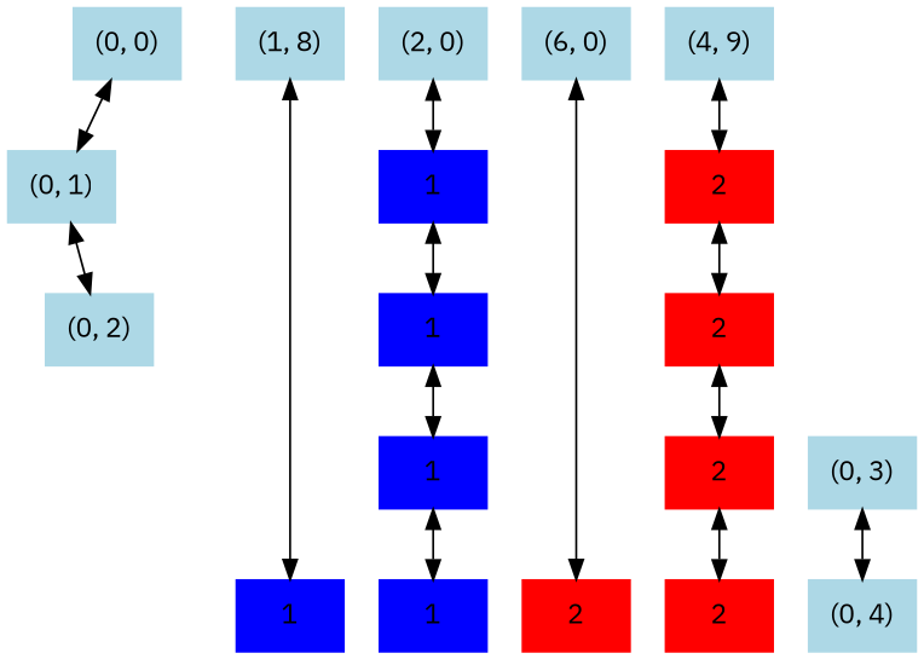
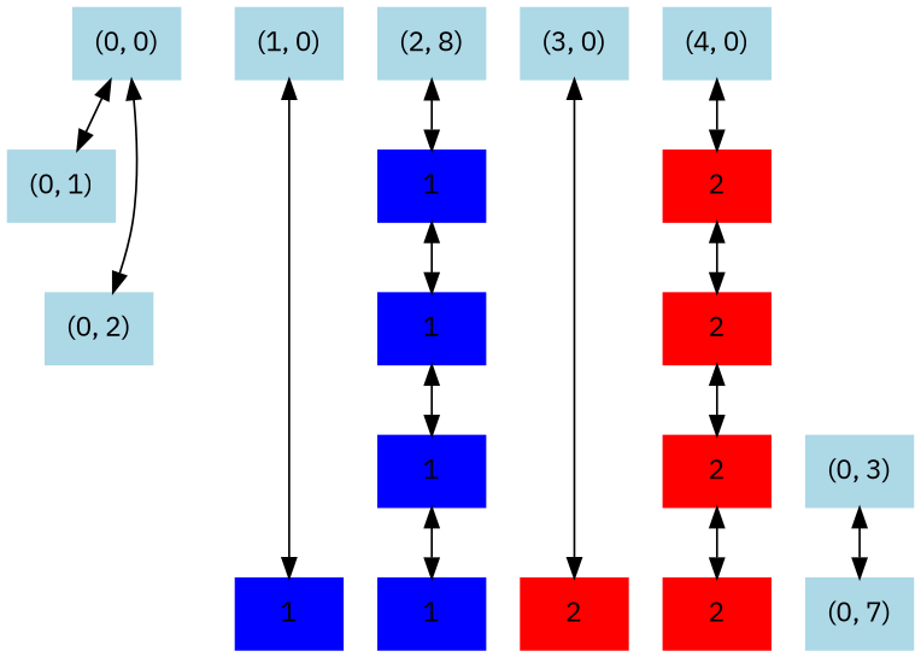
  digraph {
    fontname="IBM Plex Sans"
    node [color=lightblue fontname="IBM Plex Sans" shape=box style=filled]
    edge [dir=both fontname="IBM Plex Sans"]
    n1 [label="(0, 0)"]
-   n2 [label="(1, 8)"]
-   n3 [label="(2, 0)"]
-   n4 [label="(6, 0)"]
-   n5 [label="(4, 9)"]
+   n2 [label="(1, 0)"]
+   n3 [label="(2, 8)"]
+   n4 [label="(3, 0)"]
+   n5 [label="(4, 0)"]
    n6 [label="(0, 1)"]
    n7 [color=blue label=1]
    n8 [color=red label=2]
    n9 [label="(0, 2)"]
    n10 [color=blue label=1]
    n11 [color=red label=2]
    n12 [label="(0, 3)"]
    n13 [color=blue label=1]
    n14 [color=red label=2]
-   n15 [label="(0, 4)"]
+   n15 [label="(0, 7)"]
    n16 [color=blue label=1]
    n17 [color=blue label=1]
    n18 [color=red label=2]
    n19 [color=red label=2]
    subgraph sub_1 {
      rank=same
      n1
      n2
      n3
      n4
      n5
    }
    subgraph sub_2 {
      rank=same
      n6
      n7
      n8
    }
    subgraph sub_3 {
      rank=same
      n9
      n10
      n11
    }
    subgraph sub_4 {
      rank=same
      n12
      n13
      n14
    }
    subgraph sub_5 {
      rank=same
      n15
      n16
      n17
      n18
      n19
    }
    n1 -> n6
    n2 -> n16
    n3 -> n7
    n4 -> n18
    n5 -> n8
-   n6 -> n9
+   n1 -> n9
    n7 -> n10
    n8 -> n11
    n10 -> n13
    n11 -> n14
    n12 -> n15
    n13 -> n17
    n14 -> n19
  }
